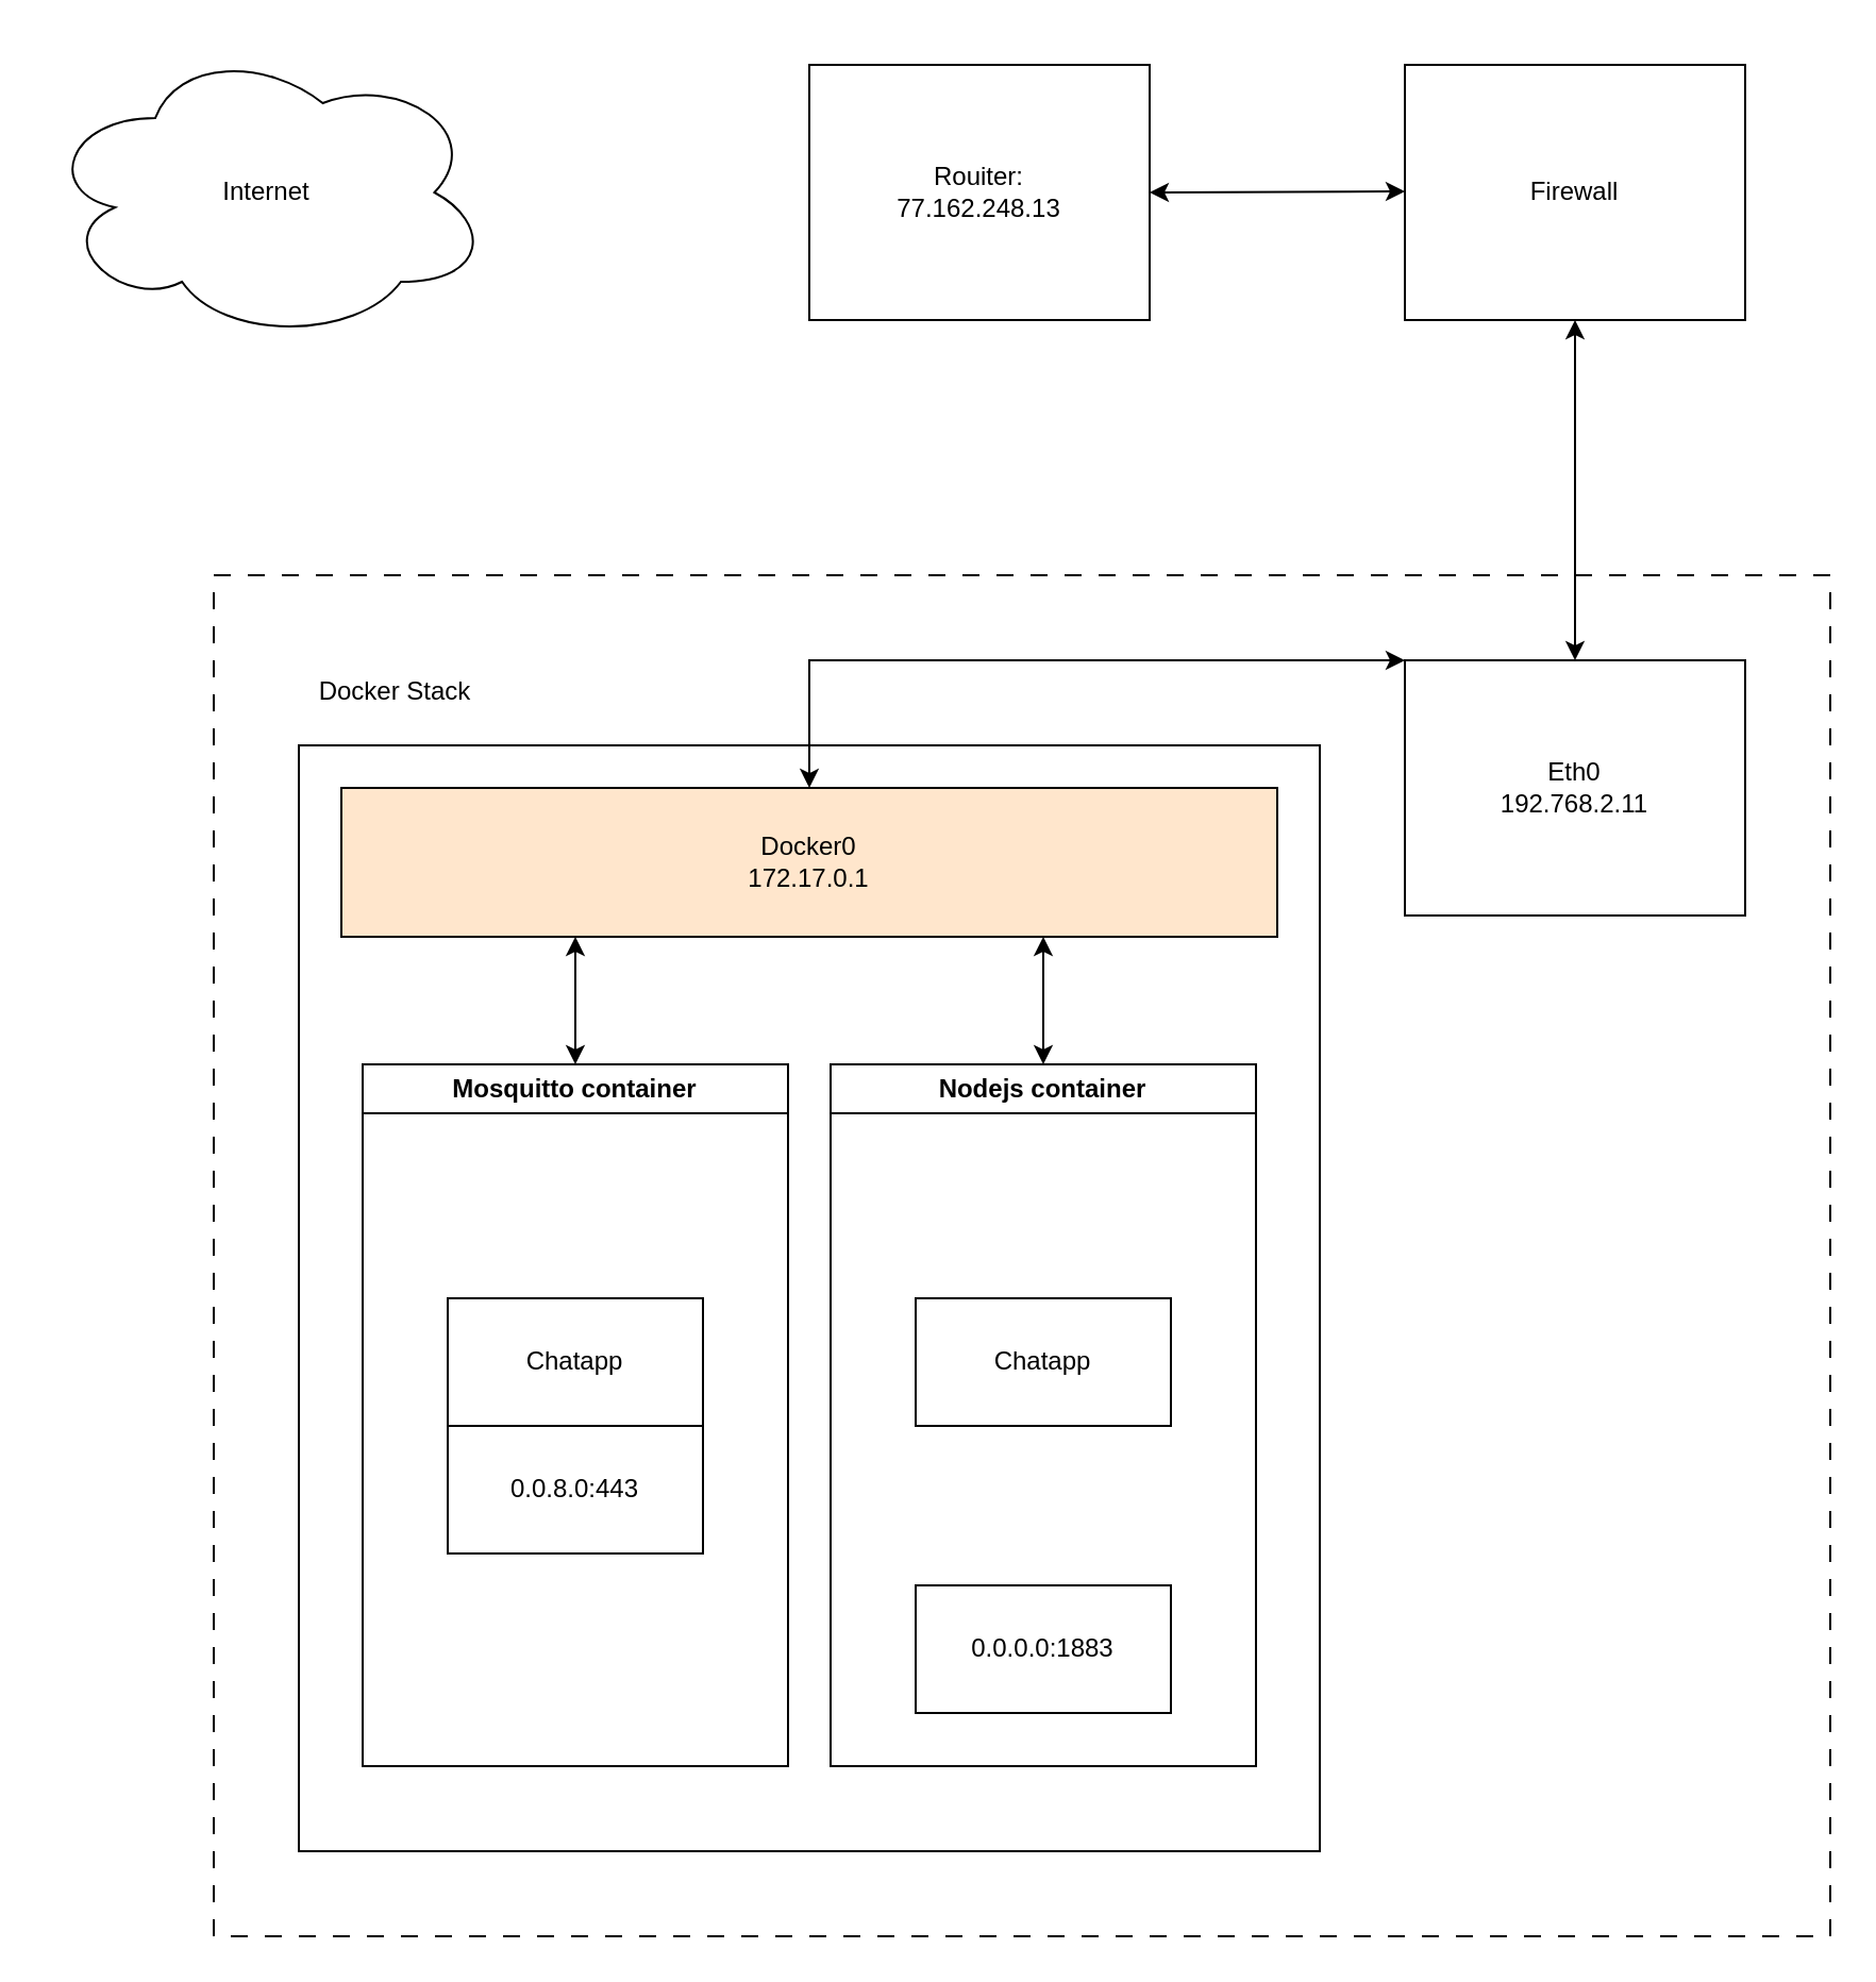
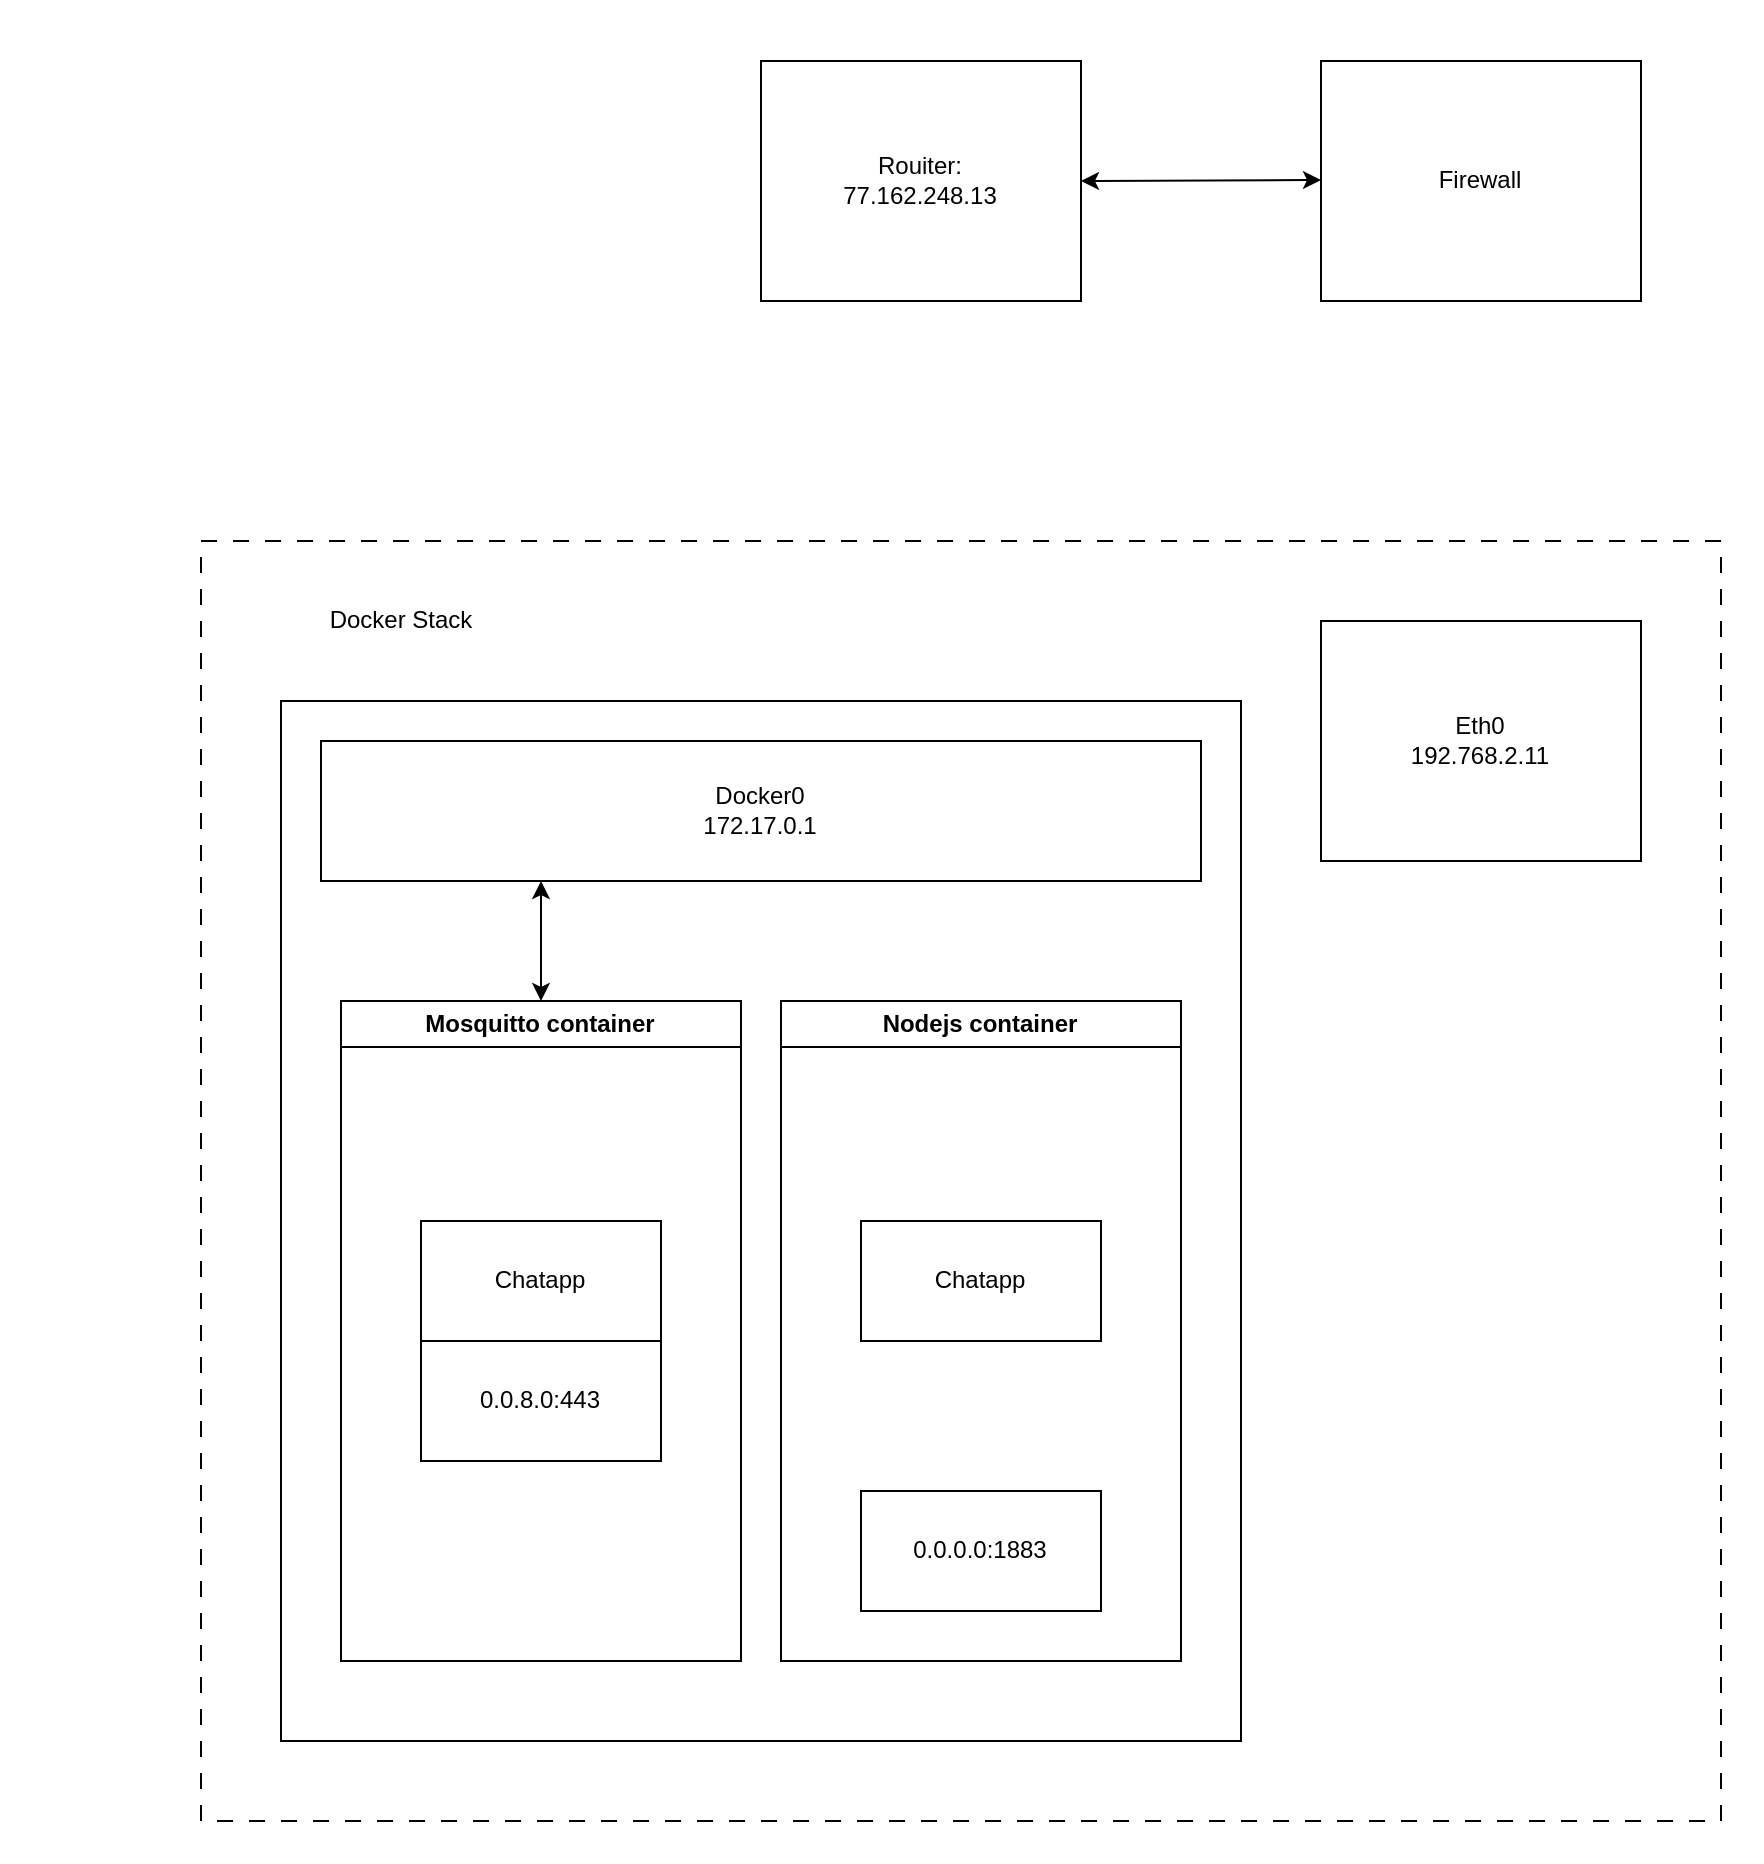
  <mxCell id="0" />
  <mxCell id="1" parent="0" />
- <mxCell id="2" value="Internet" style="ellipse;shape=cloud;whiteSpace=wrap;html=1;" vertex="1" parent="1"><mxGeometry x="20" y="20" width="210" height="140" as="geometry" /></mxCell>
  <mxCell id="3" value="Rouiter:&lt;div&gt;77.162.248.13&lt;/div&gt;" style="rounded=0;whiteSpace=wrap;html=1;" vertex="1" parent="1"><mxGeometry x="380" y="30" width="160" height="120" as="geometry" /></mxCell>
  <mxCell id="4" value="Firewall" style="rounded=0;whiteSpace=wrap;html=1;" vertex="1" parent="1"><mxGeometry x="660" y="30" width="160" height="120" as="geometry" /></mxCell>
  <mxCell id="5" value="" style="endArrow=classic;startArrow=classic;html=1;rounded=0;entryX=0;entryY=0.5;entryDx=0;entryDy=0;" edge="1" parent="1"><mxGeometry width="50" height="50" relative="1" as="geometry"><mxPoint x="540" y="90" as="sourcePoint" /><mxPoint x="660" y="89.5" as="targetPoint" /></mxGeometry></mxCell>
  <mxCell id="6" value="" style="rounded=0;whiteSpace=wrap;html=1;dashed=1;dashPattern=8 8;strokeColor=default;gradientColor=none;fillColor=none;" vertex="1" parent="1"><mxGeometry x="100" y="270" width="760" height="640" as="geometry" /></mxCell>
  <mxCell id="7" value="Eth0&lt;div&gt;192.768.2.11&lt;/div&gt;" style="rounded=0;whiteSpace=wrap;html=1;" vertex="1" parent="1"><mxGeometry x="660" y="310" width="160" height="120" as="geometry" /></mxCell>
  <mxCell id="8" value="" style="rounded=0;whiteSpace=wrap;html=1;" vertex="1" parent="1"><mxGeometry x="140" y="350" width="480" height="520" as="geometry" /></mxCell>
- <mxCell id="9" value="" style="endArrow=classic;startArrow=classic;html=1;rounded=0;entryX=0.5;entryY=1;entryDx=0;entryDy=0;exitX=0.5;exitY=0;exitDx=0;exitDy=0;" edge="1" parent="1" source="7" target="4"><mxGeometry width="50" height="50" relative="1" as="geometry"><mxPoint x="940" y="240.5" as="sourcePoint" /><mxPoint x="1060" y="240" as="targetPoint" /></mxGeometry></mxCell>
  <mxCell id="10" value="Mosquitto container" style="swimlane;whiteSpace=wrap;html=1;" vertex="1" parent="1"><mxGeometry x="170" y="500" width="200" height="330" as="geometry" /></mxCell>
  <mxCell id="11" value="Chatapp" style="rounded=0;whiteSpace=wrap;html=1;" vertex="1" parent="10"><mxGeometry x="40" y="110" width="120" height="60" as="geometry" /></mxCell>
  <mxCell id="12" value="0.0.8.0:443" style="rounded=0;whiteSpace=wrap;html=1;" vertex="1" parent="10"><mxGeometry x="40" y="170" width="120" height="60" as="geometry" /></mxCell>
  <mxCell id="13" value="Nodejs container" style="swimlane;whiteSpace=wrap;html=1;" vertex="1" parent="1"><mxGeometry x="390" y="500" width="200" height="330" as="geometry" /></mxCell>
- <mxCell id="14" value="Docker0&lt;div&gt;172.17.0.1&lt;/div&gt;" style="rounded=0;whiteSpace=wrap;html=1;fillColor=#ffe6cc;" vertex="1" parent="1"><mxGeometry x="160" y="370" width="440" height="70" as="geometry" /></mxCell>
- <mxCell id="15" value="Docker Stack" style="text;html=1;align=center;verticalAlign=middle;resizable=0;points=[];autosize=1;strokeColor=none;fillColor=none;" vertex="1" parent="1"><mxGeometry x="140" y="310" width="90" height="30" as="geometry" /></mxCell>
+ <mxCell id="14" value="Docker0&lt;div&gt;172.17.0.1&lt;/div&gt;" style="rounded=0;whiteSpace=wrap;html=1;" vertex="1" parent="1"><mxGeometry x="160" y="370" width="440" height="70" as="geometry" /></mxCell>
+ <mxCell id="15" value="Docker Stack" style="text;html=1;align=center;verticalAlign=middle;resizable=0;points=[];autosize=1;strokeColor=none;fillColor=none;" vertex="1" parent="1"><mxGeometry x="155" y="295" width="90" height="30" as="geometry" /></mxCell>
  <mxCell id="16" value="" style="endArrow=classic;startArrow=classic;html=1;rounded=0;exitX=0.5;exitY=0;exitDx=0;exitDy=0;" edge="1" parent="1" source="10"><mxGeometry width="50" height="50" relative="1" as="geometry"><mxPoint y="550" as="sourcePoint" x="-20" /><mxPoint x="270" y="440" as="targetPoint" /></mxGeometry></mxCell>
- <mxCell id="17" value="" style="endArrow=classic;startArrow=classic;html=1;rounded=0;entryX=0.75;entryY=1;entryDx=0;entryDy=0;exitX=0.5;exitY=0;exitDx=0;exitDy=0;" edge="1" parent="1" source="13" target="14"><mxGeometry width="50" height="50" relative="1" as="geometry"><mxPoint x="620" y="560" as="sourcePoint" /><mxPoint x="670" y="510" as="targetPoint" /></mxGeometry></mxCell>
- <mxCell id="18" value="" style="endArrow=classic;startArrow=classic;html=1;rounded=0;exitX=0.5;exitY=0;exitDx=0;exitDy=0;entryX=0;entryY=0;entryDx=0;entryDy=0;" edge="1" parent="1" source="14" target="7"><mxGeometry width="50" height="50" relative="1" as="geometry"><mxPoint x="-10" y="440" as="sourcePoint" /><mxPoint x="40" y="390" as="targetPoint" /><Array as="points"><mxPoint x="380" y="310" /><mxPoint x="520" y="310" /></Array></mxGeometry></mxCell>
  <mxCell id="19" value="Chatapp" style="rounded=0;whiteSpace=wrap;html=1;" vertex="1" parent="1"><mxGeometry x="430" y="610" width="120" height="60" as="geometry" /></mxCell>
  <mxCell id="20" value="0.0.0.0:1883" style="rounded=0;whiteSpace=wrap;html=1;" vertex="1" parent="1"><mxGeometry x="430" y="745" width="120" height="60" as="geometry" /></mxCell>
